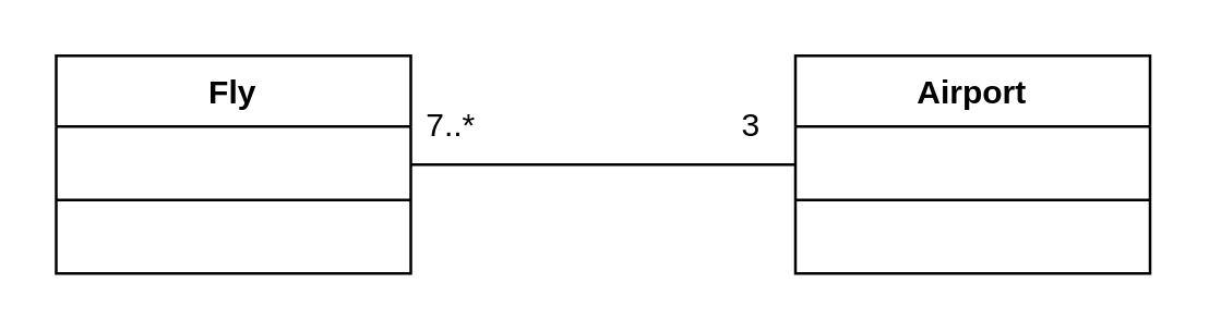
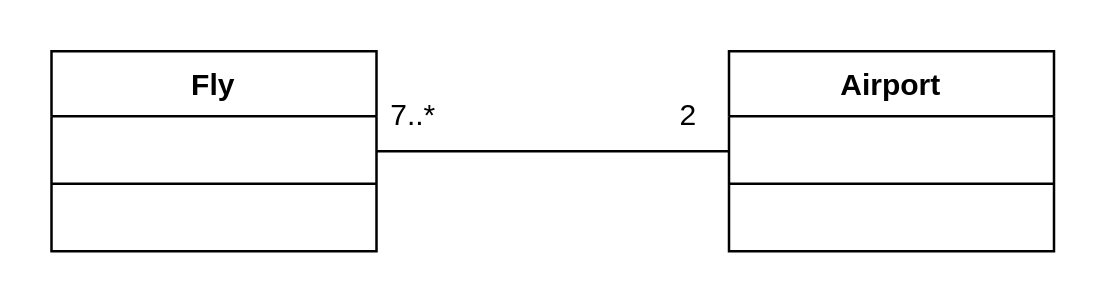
  <mxCell id="0" />
  <mxCell id="1" parent="0" />
  <mxCell id="2" value="Fly" style="swimlane;fontStyle=1;align=center;verticalAlign=top;childLayout=stackLayout;horizontal=1;startSize=26;horizontalStack=0;resizeParent=1;resizeParentMax=0;resizeLast=0;collapsible=1;marginBottom=0;whiteSpace=wrap;html=1;fillColor=none;" vertex="1" parent="1"><mxGeometry x="20" y="20" width="130" height="80" as="geometry" /></mxCell>
  <mxCell id="3" value="" style="line;strokeWidth=1;fillColor=none;align=left;verticalAlign=middle;spacingTop=-1;spacingLeft=3;spacingRight=3;rotatable=0;labelPosition=right;points=[];portConstraint=eastwest;strokeColor=inherit;" vertex="1" parent="2"><mxGeometry y="26" width="130" height="54" as="geometry" /></mxCell>
  <mxCell id="4" value="Airport" style="swimlane;fontStyle=1;align=center;verticalAlign=top;childLayout=stackLayout;horizontal=1;startSize=26;horizontalStack=0;resizeParent=1;resizeParentMax=0;resizeLast=0;collapsible=1;marginBottom=0;whiteSpace=wrap;html=1;fillColor=none;" vertex="1" parent="1"><mxGeometry x="291" y="20" width="130" height="80" as="geometry" /></mxCell>
  <mxCell id="5" value="" style="line;strokeWidth=1;fillColor=none;align=left;verticalAlign=middle;spacingTop=-1;spacingLeft=3;spacingRight=3;rotatable=0;labelPosition=right;points=[];portConstraint=eastwest;strokeColor=inherit;" vertex="1" parent="4"><mxGeometry y="26" width="130" height="54" as="geometry" /></mxCell>
  <mxCell id="6" value="" style="endArrow=none;html=1;rounded=0;entryX=0;entryY=0.5;entryDx=0;entryDy=0;" edge="1" parent="1" target="4"><mxGeometry width="50" height="50" relative="1" as="geometry"><mxPoint x="150" y="60" as="sourcePoint" /><mxPoint x="290" y="60" as="targetPoint" /></mxGeometry></mxCell>
- <mxCell id="7" value="3" style="text;html=1;align=center;verticalAlign=middle;whiteSpace=wrap;rounded=0;" vertex="1" parent="1"><mxGeometry x="260" y="41" width="30" height="10" as="geometry" /></mxCell>
+ <mxCell id="7" value="2" style="text;html=1;align=center;verticalAlign=middle;whiteSpace=wrap;rounded=0;" vertex="1" parent="1"><mxGeometry x="260" y="41" width="30" height="10" as="geometry" /></mxCell>
  <mxCell id="8" value="7..*" style="text;html=1;align=center;verticalAlign=middle;whiteSpace=wrap;rounded=0;" vertex="1" parent="1"><mxGeometry x="150" y="41" width="30" height="10" as="geometry" /></mxCell>
